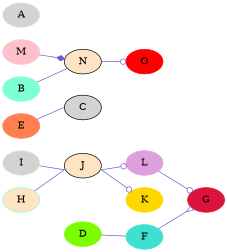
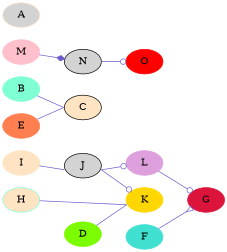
  digraph {
    rankdir=LR
    node [shape=oval style=filled]
    edge [arrowhead=none color=slateblue]
    H [color=aquamarine fillcolor=bisque]
-   J [fillcolor=bisque]
+   J
    L [color=plum]
    K [color=gold]
    G [color=crimson]
    M [color=pink]
-   N [fillcolor=bisque]
+   N
    O [color=red]
-   I [color=bisque fillcolor=lightgrey]
+   I [color=bisque]
    D [color=lawngreen]
    F [color=turquoise]
    E [color=coral]
-   C
+   C [fillcolor=bisque]
    B [color=aquamarine]
    A [color=bisque fillcolor=lightgrey]
-   H -> J [samehead=1]
+   H -> K [samehead=1]
    J -> L [arrowhead=odot sametail=1]
    J -> K [arrowhead=odot sametail=1]
    L -> G [arrowhead=odot]
    M -> N [arrowhead=diamond]
    N -> O [arrowhead=odot]
    I -> J [samehead=1]
-   D -> F [samehead=1]
+   D -> K [samehead=1]
    F -> G [arrowhead=invempty sametail=1]
    E -> C [samehead=1]
-   B -> N [samehead=1]
+   B -> C [samehead=1]
  }
